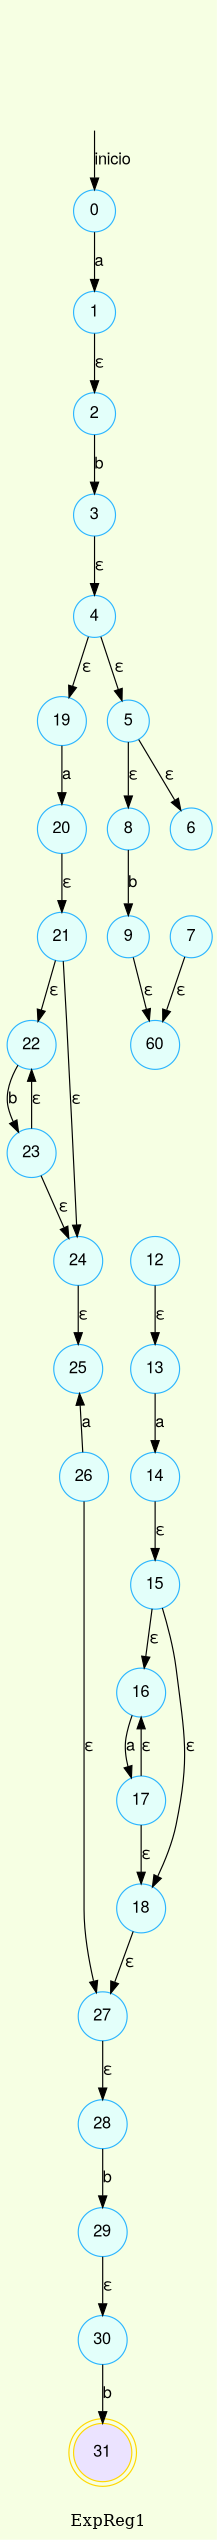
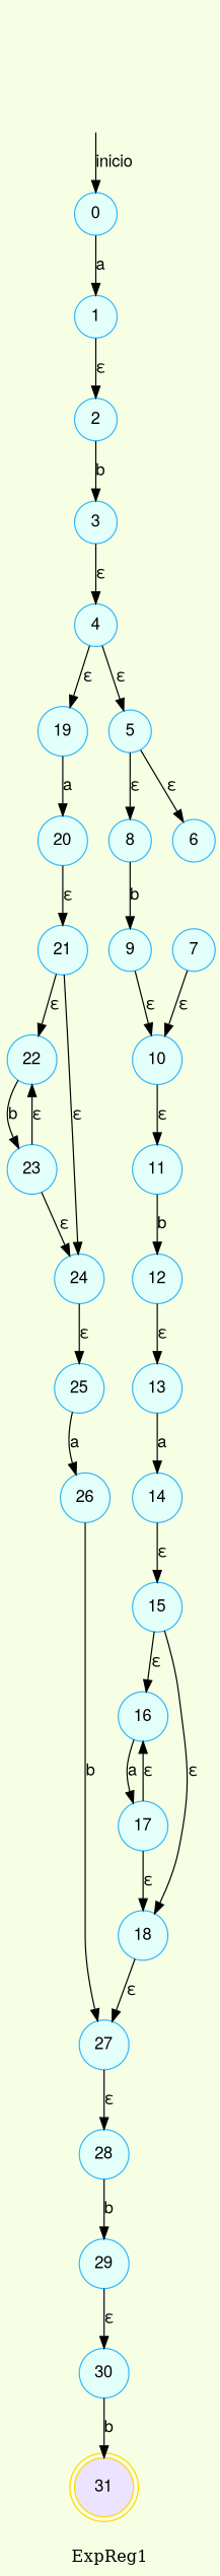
  digraph {
    bgcolor="#F6FFE3"
    label=ExpReg1
    rankdir=TB
    node [color="#2CB5FF" fillcolor="#E3FFFA" fontname="Helvetica,Arial,sans-serif" shape=circle style=filled]
    edge [fontname="Helvetica,Arial,sans-serif"]
    31 [color=gold fillcolor="#EBE3FF" shape=doublecircle]
    flechainicio [style=invis]
    0
    1
    2
    3
    4
    19
    5
    20
    8
    6
    21
    9
-   10 [label=60]
+   10
    7
+   11
    12
    13
    14
    15
    16
    18
    17
    27
    28
    29
    22
    24
    23
    25
    26
    30
    flechainicio -> 0 [label=inicio]
    0 -> 1 [label=a]
    1 -> 2 [label="ε"]
    2 -> 3 [label=b]
    3 -> 4 [label="ε"]
    4 -> 19 [label="ε"]
    4 -> 5 [label="ε"]
    19 -> 20 [label=a]
    5 -> 8 [label="ε"]
    5 -> 6 [label="ε"]
    20 -> 21 [label="ε"]
    8 -> 9 [label=b]
    21 -> 22 [label="ε"]
    21 -> 24 [label="ε"]
    9 -> 10 [label="ε"]
+   10 -> 11 [label="ε"]
    7 -> 10 [label="ε"]
+   11 -> 12 [label=b]
    12 -> 13 [label="ε"]
    13 -> 14 [label=a]
    14 -> 15 [label="ε"]
    15 -> 16 [label="ε"]
    15 -> 18 [label="ε"]
    16 -> 17 [label=a]
    18 -> 27 [label="ε"]
    17 -> 16 [label="ε"]
    17 -> 18 [label="ε"]
    27 -> 28 [label="ε"]
    28 -> 29 [label=b]
    29 -> 30 [label="ε"]
    22 -> 23 [label=b]
    24 -> 25 [label="ε"]
    23 -> 22 [label="ε"]
    23 -> 24 [label="ε"]
-   26 -> 25 [label=a]
-   26 -> 27 [label="ε"]
+   25 -> 26 [label=a]
+   26 -> 27 [label=b]
    30 -> 31 [label=b]
  }
